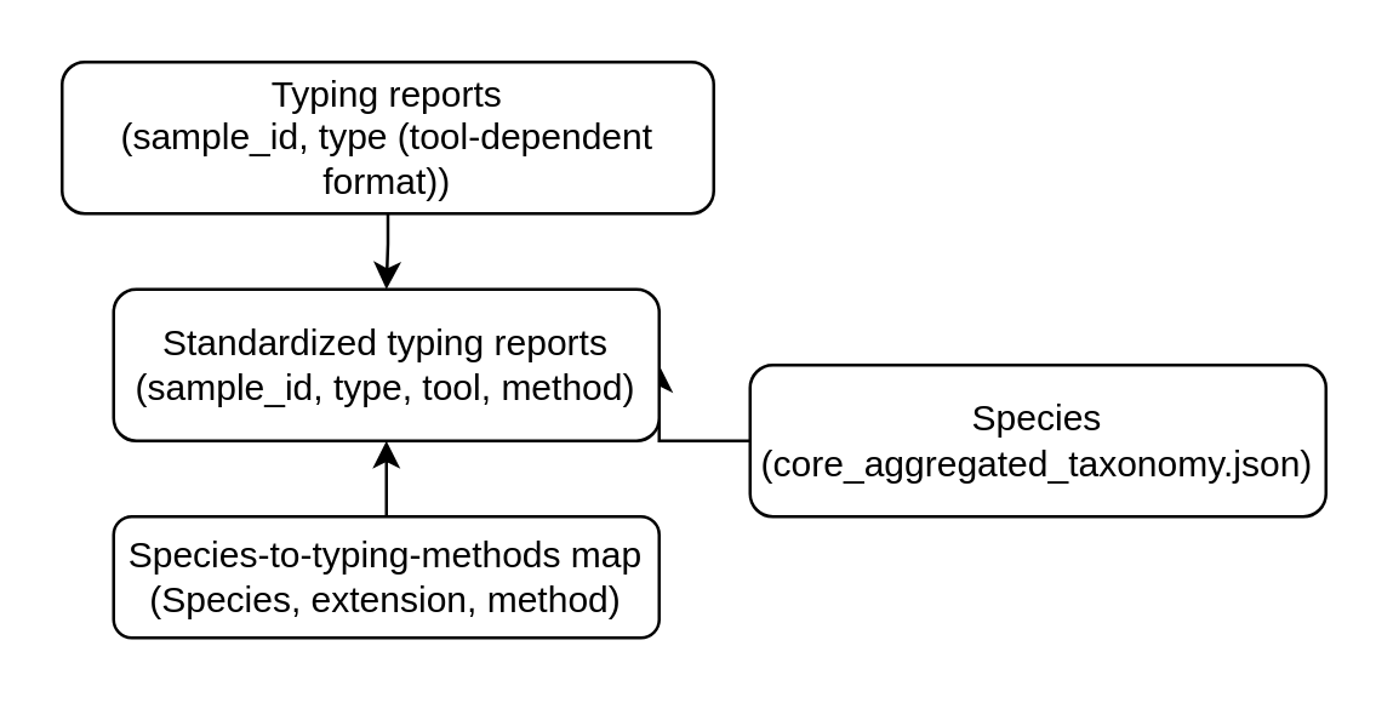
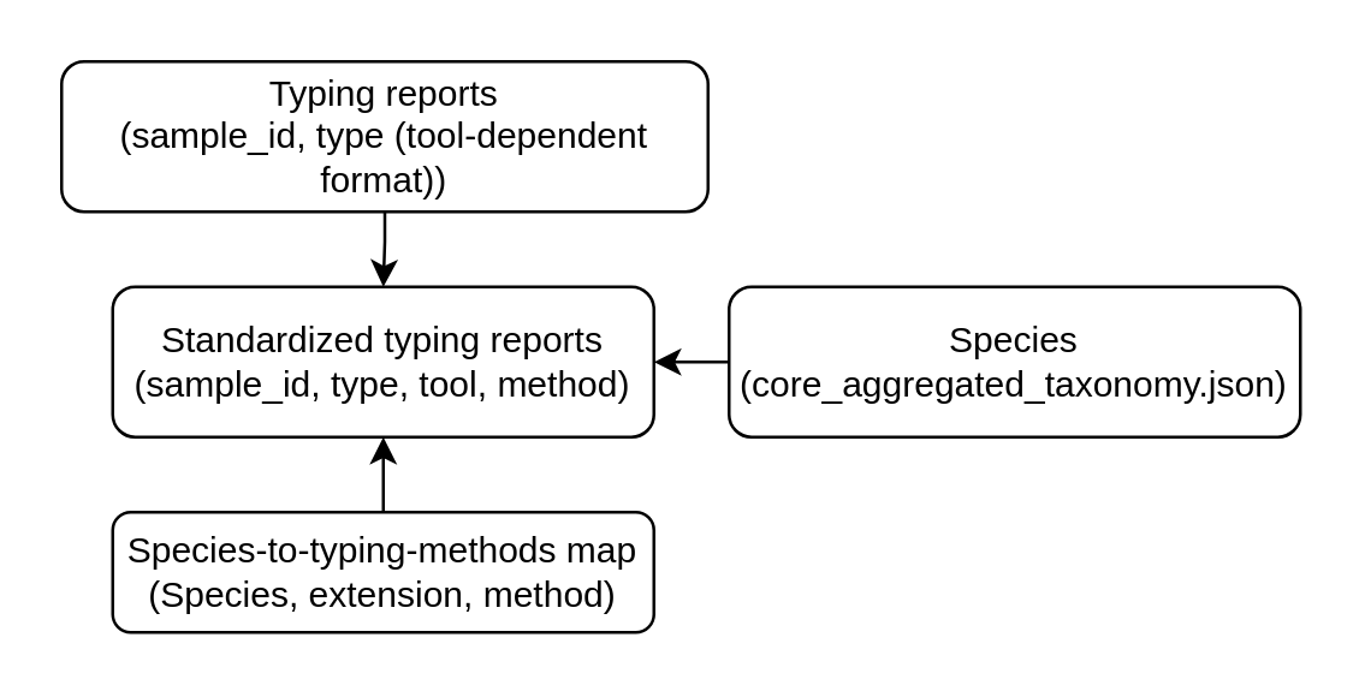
  <mxCell id="0" />
  <mxCell id="1" parent="0" />
  <mxCell id="2" style="edgeStyle=orthogonalEdgeStyle;rounded=0;orthogonalLoop=1;jettySize=auto;html=1;exitX=0;exitY=0.5;exitDx=0;exitDy=0;entryX=1;entryY=0.5;entryDx=0;entryDy=0;" edge="1" parent="1" source="3" target="8"><mxGeometry relative="1" as="geometry" /></mxCell>
- <mxCell id="3" value="&lt;div&gt;Species&lt;/div&gt;&lt;div&gt;(core_aggregated_taxonomy.json)&lt;/div&gt;" style="rounded=1;whiteSpace=wrap;html=1;" vertex="1" parent="1"><mxGeometry x="247" y="120" width="190" height="50" as="geometry" /></mxCell>
+ <mxCell id="3" value="&lt;div&gt;Species&lt;/div&gt;&lt;div&gt;(core_aggregated_taxonomy.json)&lt;/div&gt;" style="rounded=1;whiteSpace=wrap;html=1;" vertex="1" parent="1"><mxGeometry x="242" y="95" width="190" height="50" as="geometry" /></mxCell>
  <mxCell id="4" style="edgeStyle=orthogonalEdgeStyle;rounded=0;orthogonalLoop=1;jettySize=auto;html=1;exitX=0.5;exitY=0;exitDx=0;exitDy=0;entryX=0.5;entryY=1;entryDx=0;entryDy=0;" edge="1" parent="1" source="5" target="8"><mxGeometry relative="1" as="geometry" /></mxCell>
  <mxCell id="5" value="&lt;div&gt;Species-to-typing-methods map&lt;/div&gt;&lt;div&gt;(Species, extension, method)&lt;br&gt;&lt;/div&gt;" style="rounded=1;whiteSpace=wrap;html=1;" vertex="1" parent="1"><mxGeometry x="37" y="170" width="180" height="40" as="geometry" /></mxCell>
  <mxCell id="6" style="edgeStyle=orthogonalEdgeStyle;rounded=0;orthogonalLoop=1;jettySize=auto;html=1;exitX=0.5;exitY=1;exitDx=0;exitDy=0;entryX=0.5;entryY=0;entryDx=0;entryDy=0;" edge="1" parent="1" source="7" target="8"><mxGeometry relative="1" as="geometry"><Array as="points"><mxPoint x="127" y="80" /><mxPoint x="127" y="80" /></Array></mxGeometry></mxCell>
  <mxCell id="7" value="&lt;div&gt;Typing reports&lt;/div&gt;&lt;div&gt;(sample_id, type (tool-dependent format))&lt;br&gt;&lt;/div&gt;" style="rounded=1;whiteSpace=wrap;html=1;" vertex="1" parent="1"><mxGeometry x="20" y="20" width="215" height="50" as="geometry" /></mxCell>
  <mxCell id="8" value="&lt;div&gt;Standardized typing reports&lt;/div&gt;&lt;div&gt;(sample_id, type, tool, method)&lt;br&gt;&lt;/div&gt;" style="rounded=1;whiteSpace=wrap;html=1;" vertex="1" parent="1"><mxGeometry x="37" y="95" width="180" height="50" as="geometry" /></mxCell>
